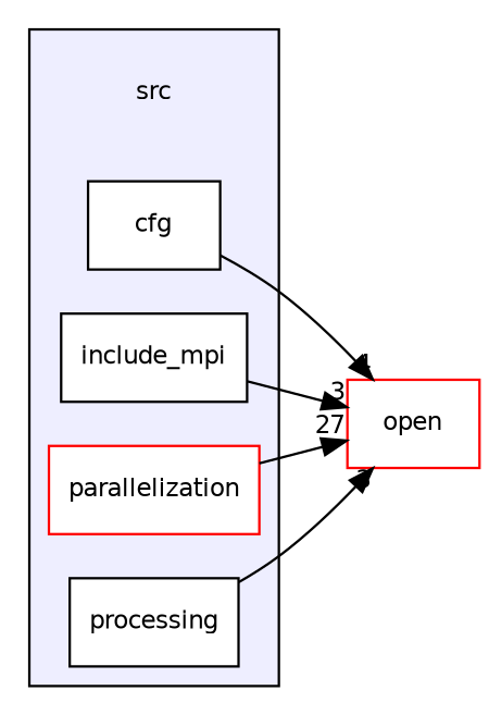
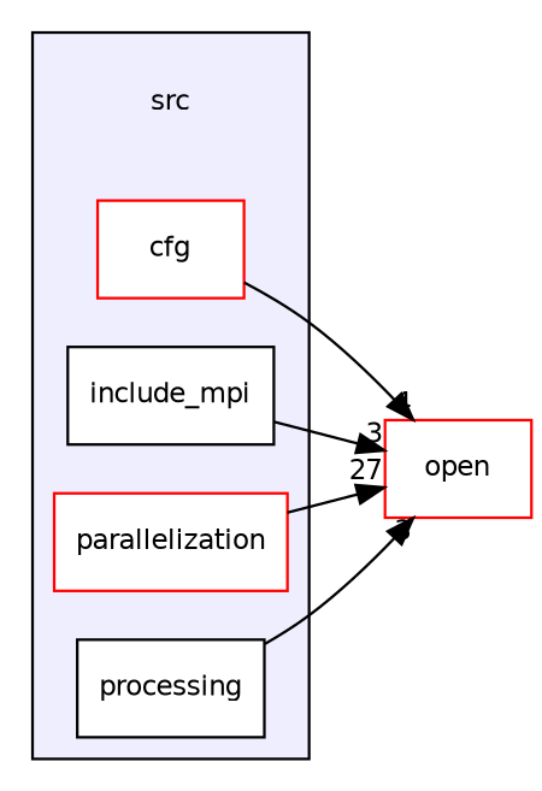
  digraph {
    compound=true
    rankdir=LR
    node [fontname=Helvetica fontsize=10 shape=box color=black fillcolor=white style=filled]
    edge [headlabel=3 labeldistance=1.5 labelfontname=Helvetica labelfontsize=10]
    n1 [label=src shape=plaintext color="" fillcolor="" style=""]
-   n2 [label=cfg]
+   n2 [color=red label=cfg]
    n3 [label=include_mpi]
    n4 [color=red label=parallelization]
    n5 [label=processing]
    n6 [color=red label=open]
    subgraph cluster_1 {
      bgcolor="#eeeeff"
      pencolor=black
      n1
      n2
      n3
      n4
      n5
    }
    n2 -> n6 [headlabel=4]
    n3 -> n6
    n4 -> n6 [headlabel=27]
    n5 -> n6
  }
